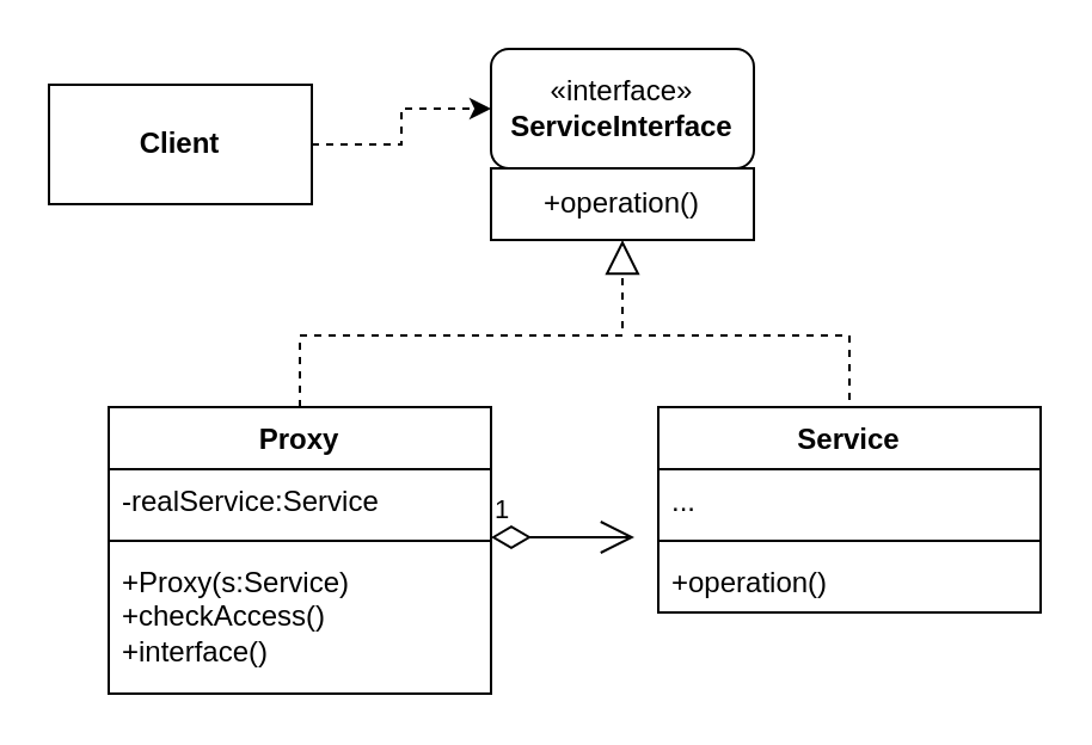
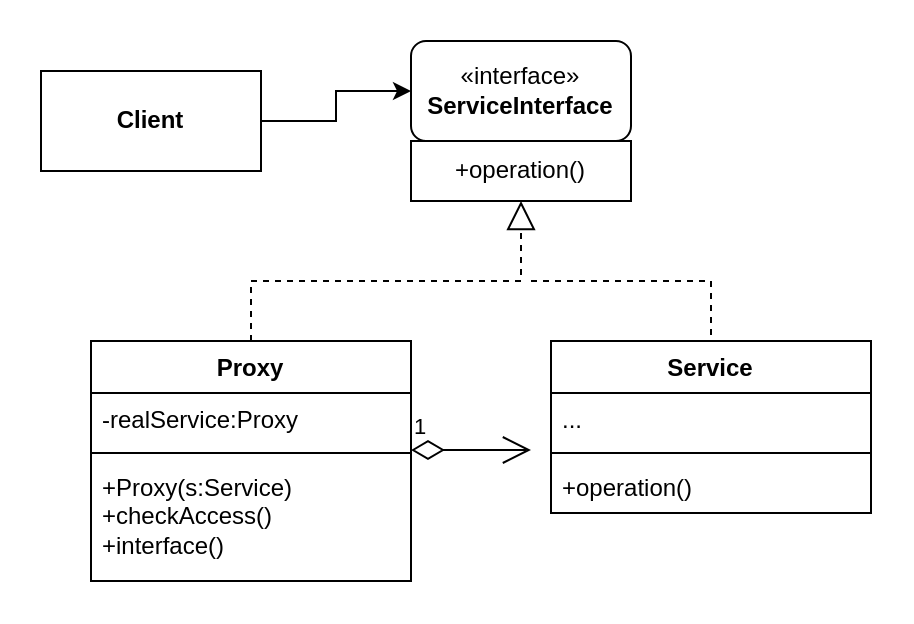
  <mxCell id="0" />
  <mxCell id="1" parent="0" />
- <mxCell id="2" value="" style="edgeStyle=orthogonalEdgeStyle;rounded=0;orthogonalLoop=1;jettySize=auto;html=1;entryX=0;entryY=0.5;entryDx=0;entryDy=0;dashed=1;" parent="1" source="3" target="4" edge="1"><mxGeometry relative="1" as="geometry" /></mxCell>
+ <mxCell id="2" value="" style="edgeStyle=orthogonalEdgeStyle;rounded=0;orthogonalLoop=1;jettySize=auto;html=1;entryX=0;entryY=0.5;entryDx=0;entryDy=0;" parent="1" source="3" target="4" edge="1"><mxGeometry relative="1" as="geometry" /></mxCell>
  <mxCell id="3" value="&lt;b&gt;Client&lt;/b&gt;" style="html=1;whiteSpace=wrap;" parent="1" vertex="1"><mxGeometry x="20" y="35" width="110" height="50" as="geometry" /></mxCell>
  <mxCell id="4" value="«interface»&lt;br&gt;&lt;b&gt;ServiceInterface&lt;/b&gt;" style="html=1;whiteSpace=wrap;rounded=1;" parent="1" vertex="1"><mxGeometry x="205" y="20" width="110" height="50" as="geometry" /></mxCell>
  <mxCell id="5" value="+operation()" style="html=1;whiteSpace=wrap;" parent="1" vertex="1"><mxGeometry x="205" y="70" width="110" height="30" as="geometry" /></mxCell>
  <mxCell id="6" value="Proxy" style="swimlane;fontStyle=1;align=center;verticalAlign=top;childLayout=stackLayout;horizontal=1;startSize=26;horizontalStack=0;resizeParent=1;resizeParentMax=0;resizeLast=0;collapsible=1;marginBottom=0;whiteSpace=wrap;html=1;" parent="1" vertex="1"><mxGeometry x="45" y="170" width="160" height="120" as="geometry" /></mxCell>
- <mxCell id="7" value="-realService:Service" style="text;strokeColor=none;fillColor=none;align=left;verticalAlign=top;spacingLeft=4;spacingRight=4;overflow=hidden;rotatable=0;points=[[0,0.5],[1,0.5]];portConstraint=eastwest;whiteSpace=wrap;html=1;" parent="6" vertex="1"><mxGeometry y="26" width="160" height="26" as="geometry" /></mxCell>
+ <mxCell id="7" value="-realService:Proxy" style="text;strokeColor=none;fillColor=none;align=left;verticalAlign=top;spacingLeft=4;spacingRight=4;overflow=hidden;rotatable=0;points=[[0,0.5],[1,0.5]];portConstraint=eastwest;whiteSpace=wrap;html=1;" parent="6" vertex="1"><mxGeometry y="26" width="160" height="26" as="geometry" /></mxCell>
  <mxCell id="8" value="" style="line;strokeWidth=1;fillColor=none;align=left;verticalAlign=middle;spacingTop=-1;spacingLeft=3;spacingRight=3;rotatable=0;labelPosition=right;points=[];portConstraint=eastwest;strokeColor=inherit;" parent="6" vertex="1"><mxGeometry y="52" width="160" height="8" as="geometry" /></mxCell>
  <mxCell id="9" value="+Proxy(s:Service)&lt;div&gt;+checkAccess()&lt;/div&gt;&lt;div&gt;+interface()&lt;/div&gt;" style="text;strokeColor=none;fillColor=none;align=left;verticalAlign=top;spacingLeft=4;spacingRight=4;overflow=hidden;rotatable=0;points=[[0,0.5],[1,0.5]];portConstraint=eastwest;whiteSpace=wrap;html=1;" parent="6" vertex="1"><mxGeometry y="60" width="160" height="60" as="geometry" /></mxCell>
  <mxCell id="10" value="Service" style="swimlane;fontStyle=1;align=center;verticalAlign=top;childLayout=stackLayout;horizontal=1;startSize=26;horizontalStack=0;resizeParent=1;resizeParentMax=0;resizeLast=0;collapsible=1;marginBottom=0;whiteSpace=wrap;html=1;" parent="1" vertex="1"><mxGeometry x="275" y="170" width="160" height="86" as="geometry" /></mxCell>
  <mxCell id="11" value="..." style="text;strokeColor=none;fillColor=none;align=left;verticalAlign=top;spacingLeft=4;spacingRight=4;overflow=hidden;rotatable=0;points=[[0,0.5],[1,0.5]];portConstraint=eastwest;whiteSpace=wrap;html=1;" parent="10" vertex="1"><mxGeometry y="26" width="160" height="26" as="geometry" /></mxCell>
  <mxCell id="12" value="" style="line;strokeWidth=1;fillColor=none;align=left;verticalAlign=middle;spacingTop=-1;spacingLeft=3;spacingRight=3;rotatable=0;labelPosition=right;points=[];portConstraint=eastwest;strokeColor=inherit;" parent="10" vertex="1"><mxGeometry y="52" width="160" height="8" as="geometry" /></mxCell>
  <mxCell id="13" value="+operation()" style="text;strokeColor=none;fillColor=none;align=left;verticalAlign=top;spacingLeft=4;spacingRight=4;overflow=hidden;rotatable=0;points=[[0,0.5],[1,0.5]];portConstraint=eastwest;whiteSpace=wrap;html=1;" parent="10" vertex="1"><mxGeometry y="60" width="160" height="26" as="geometry" /></mxCell>
  <mxCell id="14" value="" style="endArrow=block;dashed=1;endFill=0;endSize=12;html=1;rounded=0;exitX=0.5;exitY=0;exitDx=0;exitDy=0;entryX=0.5;entryY=1;entryDx=0;entryDy=0;" parent="1" source="6" target="5" edge="1"><mxGeometry width="160" relative="1" as="geometry"><mxPoint x="235" y="210" as="sourcePoint" /><mxPoint x="395" y="210" as="targetPoint" /><Array as="points"><mxPoint x="125" y="140" /><mxPoint x="260" y="140" /></Array></mxGeometry></mxCell>
  <mxCell id="15" value="" style="endArrow=none;dashed=1;html=1;rounded=0;entryX=0.5;entryY=0;entryDx=0;entryDy=0;" parent="1" target="10" edge="1"><mxGeometry width="50" height="50" relative="1" as="geometry"><mxPoint x="265" y="140" as="sourcePoint" /><mxPoint x="345" y="190" as="targetPoint" /><Array as="points"><mxPoint x="355" y="140" /></Array></mxGeometry></mxCell>
  <mxCell id="16" value="1" style="endArrow=open;html=1;endSize=12;startArrow=diamondThin;startSize=14;startFill=0;edgeStyle=orthogonalEdgeStyle;align=left;verticalAlign=bottom;rounded=0;" parent="1" edge="1"><mxGeometry x="-1" y="3" relative="1" as="geometry"><mxPoint x="205" y="224.5" as="sourcePoint" /><mxPoint x="265" y="224.5" as="targetPoint" /></mxGeometry></mxCell>
